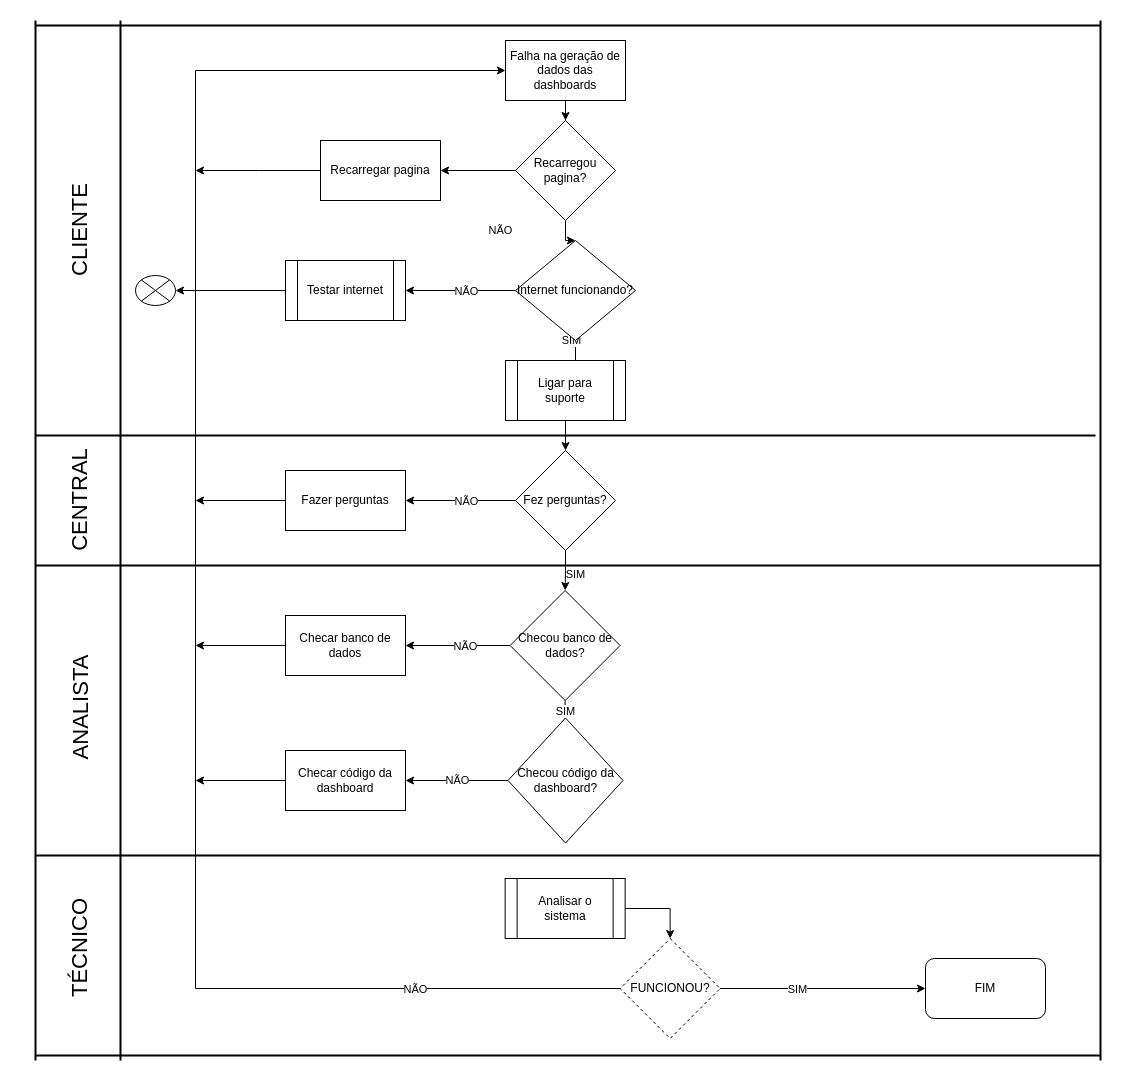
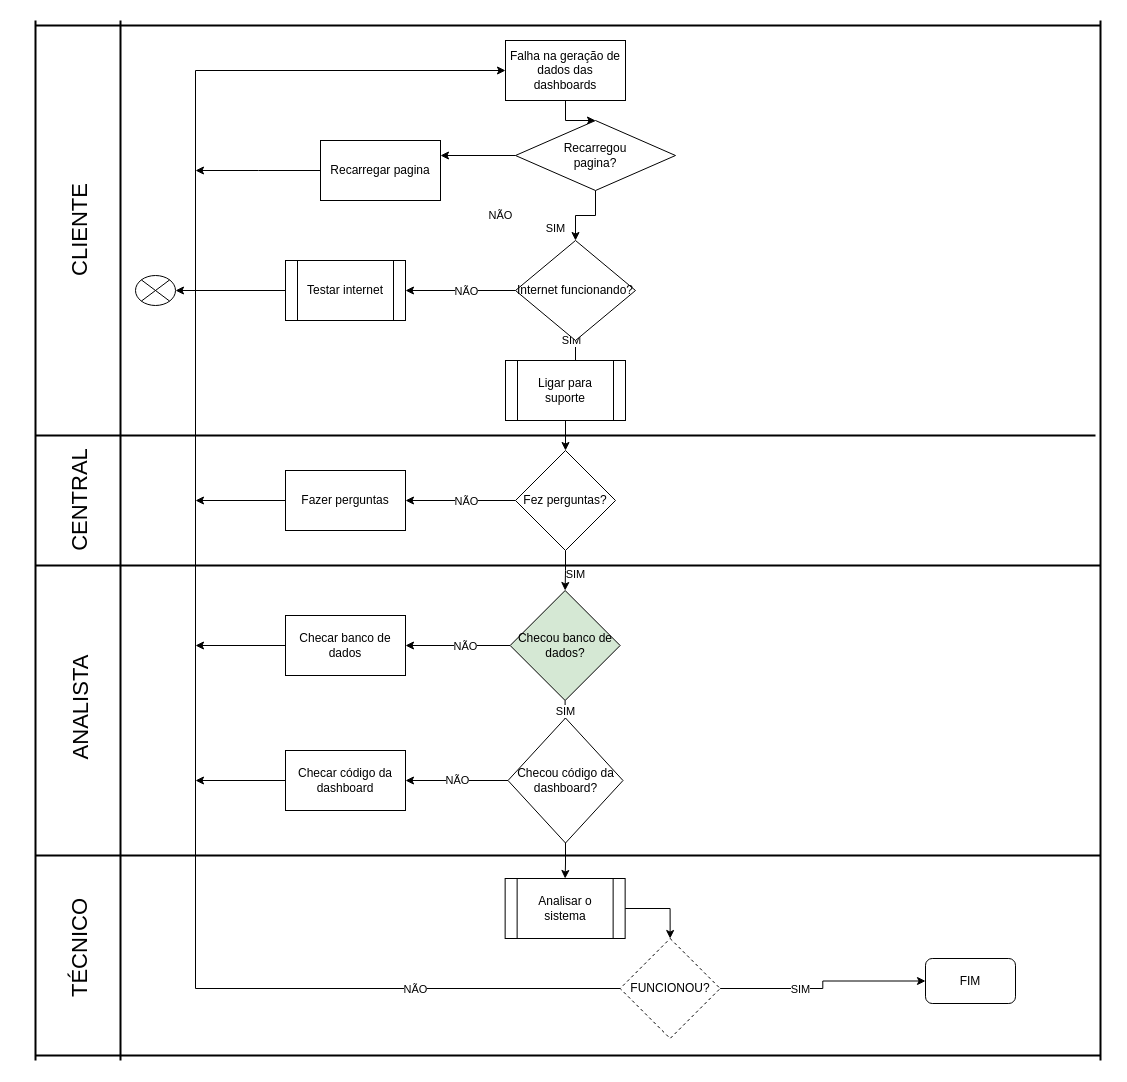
  <mxCell id="0" />
  <mxCell id="1" parent="0" />
  <mxCell id="2" style="edgeStyle=orthogonalEdgeStyle;rounded=0;orthogonalLoop=1;jettySize=auto;html=1;entryX=0.5;entryY=0;entryDx=0;entryDy=0;" edge="1" parent="1" source="3" target="6"><mxGeometry relative="1" as="geometry"><mxPoint x="565" y="150" as="targetPoint" /></mxGeometry></mxCell>
  <mxCell id="3" value="&lt;font style=&quot;vertical-align: inherit&quot;&gt;&lt;font style=&quot;vertical-align: inherit&quot;&gt;&lt;font style=&quot;vertical-align: inherit&quot;&gt;&lt;font style=&quot;vertical-align: inherit&quot;&gt;Falha na geração de dados das dashboards&lt;/font&gt;&lt;/font&gt;&lt;br&gt;&lt;/font&gt;&lt;/font&gt;" style="whiteSpace=wrap;html=1;rounded=0;" vertex="1" parent="1"><mxGeometry x="505" y="40" width="120" height="60" as="geometry" /></mxCell>
  <mxCell id="4" value="NÃO" style="edgeStyle=orthogonalEdgeStyle;rounded=0;orthogonalLoop=1;jettySize=auto;html=1;" edge="1" parent="1" source="6" target="8"><mxGeometry x="1" y="60" relative="1" as="geometry"><Array as="points"><mxPoint x="405" y="170" /></Array><mxPoint x="60" as="offset" /></mxGeometry></mxCell>
  <mxCell id="5" value="SIM" style="edgeStyle=orthogonalEdgeStyle;rounded=0;orthogonalLoop=1;jettySize=auto;html=1;entryX=0.5;entryY=0;entryDx=0;entryDy=0;" edge="1" parent="1" source="6" target="18"><mxGeometry x="0.668" y="-20" relative="1" as="geometry"><mxPoint as="offset" /></mxGeometry></mxCell>
- <mxCell id="6" value="Recarregou&lt;br&gt;pagina?" style="rhombus;whiteSpace=wrap;html=1;" vertex="1" parent="1"><mxGeometry x="515" y="120" width="100" height="100" as="geometry" /></mxCell>
+ <mxCell id="6" value="Recarregou&lt;br&gt;pagina?" style="rhombus;whiteSpace=wrap;html=1;" vertex="1" parent="1"><mxGeometry x="515" y="120" width="160" height="70" as="geometry" /></mxCell>
  <mxCell id="7" style="edgeStyle=orthogonalEdgeStyle;rounded=0;orthogonalLoop=1;jettySize=auto;html=1;" edge="1" parent="1" source="8"><mxGeometry relative="1" as="geometry"><mxPoint x="195" y="170" as="targetPoint" /></mxGeometry></mxCell>
  <mxCell id="8" value="Recarregar pagina" style="rounded=0;whiteSpace=wrap;html=1;" vertex="1" parent="1"><mxGeometry x="320" y="140" width="120" height="60" as="geometry" /></mxCell>
  <mxCell id="9" style="edgeStyle=orthogonalEdgeStyle;rounded=0;orthogonalLoop=1;jettySize=auto;html=1;entryX=0;entryY=0.5;entryDx=0;entryDy=0;" edge="1" parent="1" source="13" target="3"><mxGeometry relative="1" as="geometry"><mxPoint x="789" y="550" as="targetPoint" /><Array as="points"><mxPoint x="195" y="988" /><mxPoint x="195" y="70" /></Array></mxGeometry></mxCell>
  <mxCell id="10" value="NÃO" style="edgeLabel;html=1;align=center;verticalAlign=middle;resizable=0;points=[];" vertex="1" connectable="0" parent="9"><mxGeometry x="-0.444" y="1" relative="1" as="geometry"><mxPoint x="220.97" y="34.76" as="offset" /></mxGeometry></mxCell>
  <mxCell id="11" style="edgeStyle=orthogonalEdgeStyle;rounded=0;orthogonalLoop=1;jettySize=auto;html=1;entryX=0;entryY=0.5;entryDx=0;entryDy=0;" edge="1" parent="1" source="13" target="14"><mxGeometry relative="1" as="geometry" /></mxCell>
  <mxCell id="12" value="SIM" style="edgeLabel;html=1;align=center;verticalAlign=middle;resizable=0;points=[];" vertex="1" connectable="0" parent="11"><mxGeometry x="-0.306" y="1" relative="1" as="geometry"><mxPoint x="6.29" y="1" as="offset" /></mxGeometry></mxCell>
  <mxCell id="13" value="FUNCIONOU?" style="rhombus;whiteSpace=wrap;html=1;dashed=1;" vertex="1" parent="1"><mxGeometry x="619.64" y="938" width="100" height="100" as="geometry" /></mxCell>
- <mxCell id="14" value="FIM" style="rounded=1;whiteSpace=wrap;html=1;" vertex="1" parent="1"><mxGeometry x="925" y="958" width="120" height="60" as="geometry" /></mxCell>
+ <mxCell id="14" value="FIM" style="rounded=1;whiteSpace=wrap;html=1;" vertex="1" parent="1"><mxGeometry x="925" y="958" width="90" height="45" as="geometry" /></mxCell>
  <mxCell id="15" style="edgeStyle=orthogonalEdgeStyle;rounded=0;orthogonalLoop=1;jettySize=auto;html=1;entryX=1;entryY=0.5;entryDx=0;entryDy=0;" edge="1" parent="1" source="18" target="20"><mxGeometry relative="1" as="geometry"><mxPoint x="435" y="310" as="targetPoint" /></mxGeometry></mxCell>
  <mxCell id="16" value="NÃO" style="edgeLabel;html=1;align=center;verticalAlign=middle;resizable=0;points=[];" vertex="1" connectable="0" parent="15"><mxGeometry x="0.182" relative="1" as="geometry"><mxPoint x="15" as="offset" /></mxGeometry></mxCell>
  <mxCell id="17" value="SIM" style="edgeStyle=orthogonalEdgeStyle;rounded=0;orthogonalLoop=1;jettySize=auto;html=1;entryX=0.5;entryY=0;entryDx=0;entryDy=0;" edge="1" parent="1" source="18"><mxGeometry x="0.2" y="-20" relative="1" as="geometry"><mxPoint x="565" y="370" as="targetPoint" /><mxPoint as="offset" /></mxGeometry></mxCell>
  <mxCell id="18" value="Internet funcionando?" style="rhombus;whiteSpace=wrap;html=1;" vertex="1" parent="1"><mxGeometry x="515" y="240" width="120" height="100" as="geometry" /></mxCell>
  <mxCell id="19" style="edgeStyle=orthogonalEdgeStyle;rounded=0;orthogonalLoop=1;jettySize=auto;html=1;" edge="1" parent="1" source="20" target="21"><mxGeometry relative="1" as="geometry" /></mxCell>
  <mxCell id="20" value="Testar internet" style="shape=process;whiteSpace=wrap;html=1;backgroundOutline=1;" vertex="1" parent="1"><mxGeometry x="285" y="260" width="120" height="60" as="geometry" /></mxCell>
  <mxCell id="21" value="" style="shape=sumEllipse;perimeter=ellipsePerimeter;whiteSpace=wrap;html=1;backgroundOutline=1;" vertex="1" parent="1"><mxGeometry x="135" y="275" width="40" height="30" as="geometry" /></mxCell>
  <mxCell id="22" style="edgeStyle=orthogonalEdgeStyle;rounded=0;orthogonalLoop=1;jettySize=auto;html=1;entryX=1;entryY=0.5;entryDx=0;entryDy=0;" edge="1" parent="1" source="25" target="30"><mxGeometry relative="1" as="geometry"><mxPoint x="425" y="520" as="targetPoint" /></mxGeometry></mxCell>
  <mxCell id="23" value="NÃO" style="edgeLabel;html=1;align=center;verticalAlign=middle;resizable=0;points=[];" vertex="1" connectable="0" parent="22"><mxGeometry x="0.33" y="-3" relative="1" as="geometry"><mxPoint x="23.33" y="3" as="offset" /></mxGeometry></mxCell>
  <mxCell id="24" value="SIM" style="edgeStyle=orthogonalEdgeStyle;rounded=0;orthogonalLoop=1;jettySize=auto;html=1;entryX=0.5;entryY=0;entryDx=0;entryDy=0;" edge="1" parent="1" source="25" target="35"><mxGeometry x="0.2" y="10" relative="1" as="geometry"><mxPoint as="offset" /></mxGeometry></mxCell>
  <mxCell id="25" value="Fez perguntas?" style="rhombus;whiteSpace=wrap;html=1;" vertex="1" parent="1"><mxGeometry x="515" y="450" width="100" height="100" as="geometry" /></mxCell>
  <mxCell id="26" value="" style="line;strokeWidth=2;html=1;" vertex="1" parent="1"><mxGeometry x="35" y="430" width="1060" height="10" as="geometry" /></mxCell>
  <mxCell id="27" style="edgeStyle=orthogonalEdgeStyle;rounded=0;orthogonalLoop=1;jettySize=auto;html=1;" edge="1" parent="1" source="28" target="25"><mxGeometry relative="1" as="geometry" /></mxCell>
  <mxCell id="28" value="Ligar para suporte" style="shape=process;whiteSpace=wrap;html=1;backgroundOutline=1;" vertex="1" parent="1"><mxGeometry x="505" y="360" width="120" height="60" as="geometry" /></mxCell>
  <mxCell id="29" style="edgeStyle=orthogonalEdgeStyle;rounded=0;orthogonalLoop=1;jettySize=auto;html=1;" edge="1" parent="1" source="30"><mxGeometry relative="1" as="geometry"><mxPoint x="195" y="500" as="targetPoint" /></mxGeometry></mxCell>
  <mxCell id="30" value="Fazer perguntas" style="rounded=0;whiteSpace=wrap;html=1;" vertex="1" parent="1"><mxGeometry x="285" y="470" width="120" height="60" as="geometry" /></mxCell>
  <mxCell id="31" value="" style="line;strokeWidth=2;html=1;" vertex="1" parent="1"><mxGeometry x="35" y="560" width="1065" height="10" as="geometry" /></mxCell>
  <mxCell id="32" style="edgeStyle=orthogonalEdgeStyle;rounded=0;orthogonalLoop=1;jettySize=auto;html=1;" edge="1" parent="1" source="35" target="42"><mxGeometry relative="1" as="geometry" /></mxCell>
  <mxCell id="33" value="NÃO" style="edgeLabel;html=1;align=center;verticalAlign=middle;resizable=0;points=[];" vertex="1" connectable="0" parent="32"><mxGeometry x="-0.14" relative="1" as="geometry"><mxPoint as="offset" /></mxGeometry></mxCell>
  <mxCell id="34" value="SIM" style="edgeStyle=orthogonalEdgeStyle;rounded=0;orthogonalLoop=1;jettySize=auto;html=1;entryX=0.5;entryY=0;entryDx=0;entryDy=0;" edge="1" parent="1" source="35" target="38"><mxGeometry relative="1" as="geometry" /></mxCell>
- <mxCell id="35" value="Checou banco de dados?" style="rhombus;whiteSpace=wrap;html=1;" vertex="1" parent="1"><mxGeometry x="509.64" y="590" width="110" height="110" as="geometry" /></mxCell>
+ <mxCell id="35" value="Checou banco de dados?" style="rhombus;whiteSpace=wrap;html=1;fillColor=#d5e8d4;" vertex="1" parent="1"><mxGeometry x="509.64" y="590" width="110" height="110" as="geometry" /></mxCell>
  <mxCell id="36" value="NÃO" style="edgeStyle=orthogonalEdgeStyle;rounded=0;orthogonalLoop=1;jettySize=auto;html=1;entryX=1;entryY=0.5;entryDx=0;entryDy=0;" edge="1" parent="1" source="38" target="40"><mxGeometry relative="1" as="geometry"><mxPoint x="415" y="795" as="targetPoint" /></mxGeometry></mxCell>
+ <mxCell id="37" style="edgeStyle=orthogonalEdgeStyle;rounded=0;orthogonalLoop=1;jettySize=auto;html=1;entryX=0.5;entryY=0;entryDx=0;entryDy=0;" edge="1" parent="1" source="38" target="45"><mxGeometry relative="1" as="geometry"><mxPoint x="565" y="870" as="targetPoint" /></mxGeometry></mxCell>
  <mxCell id="38" value="Checou código da dashboard?" style="rhombus;whiteSpace=wrap;html=1;" vertex="1" parent="1"><mxGeometry x="507.5" y="717.5" width="115" height="125" as="geometry" /></mxCell>
  <mxCell id="39" style="edgeStyle=orthogonalEdgeStyle;rounded=0;orthogonalLoop=1;jettySize=auto;html=1;" edge="1" parent="1" source="40"><mxGeometry relative="1" as="geometry"><mxPoint x="195" y="780" as="targetPoint" /></mxGeometry></mxCell>
  <mxCell id="40" value="Checar código da dashboard" style="rounded=0;whiteSpace=wrap;html=1;" vertex="1" parent="1"><mxGeometry x="285" y="750" width="120" height="60" as="geometry" /></mxCell>
  <mxCell id="41" style="edgeStyle=orthogonalEdgeStyle;rounded=0;orthogonalLoop=1;jettySize=auto;html=1;" edge="1" parent="1" source="42"><mxGeometry relative="1" as="geometry"><mxPoint x="195" y="645" as="targetPoint" /></mxGeometry></mxCell>
  <mxCell id="42" value="Checar banco de dados" style="rounded=0;whiteSpace=wrap;html=1;" vertex="1" parent="1"><mxGeometry x="285" y="615" width="120" height="60" as="geometry" /></mxCell>
  <mxCell id="43" value="" style="line;strokeWidth=2;html=1;" vertex="1" parent="1"><mxGeometry x="35" y="850" width="1065" height="10" as="geometry" /></mxCell>
  <mxCell id="44" style="edgeStyle=orthogonalEdgeStyle;rounded=0;orthogonalLoop=1;jettySize=auto;html=1;entryX=0.5;entryY=0;entryDx=0;entryDy=0;exitX=1;exitY=0.5;exitDx=0;exitDy=0;" edge="1" parent="1" source="45" target="13"><mxGeometry relative="1" as="geometry"><Array as="points"><mxPoint x="670" y="908" /></Array></mxGeometry></mxCell>
  <mxCell id="45" value="Analisar o sistema" style="shape=process;whiteSpace=wrap;html=1;backgroundOutline=1;" vertex="1" parent="1"><mxGeometry x="504.64" y="878" width="120" height="60" as="geometry" /></mxCell>
  <mxCell id="46" value="" style="line;strokeWidth=2;direction=south;html=1;" vertex="1" parent="1"><mxGeometry x="30" y="20" width="10" height="1040" as="geometry" /></mxCell>
  <mxCell id="47" value="" style="line;strokeWidth=2;html=1;" vertex="1" parent="1"><mxGeometry x="35" y="1050" width="1065" height="10" as="geometry" /></mxCell>
  <mxCell id="48" value="" style="line;strokeWidth=2;direction=south;html=1;" vertex="1" parent="1"><mxGeometry x="1095" y="20" width="10" height="1040" as="geometry" /></mxCell>
  <mxCell id="49" value="" style="line;strokeWidth=2;html=1;" vertex="1" parent="1"><mxGeometry x="35" y="20" width="1065" height="10" as="geometry" /></mxCell>
  <mxCell id="50" value="" style="line;strokeWidth=2;direction=south;html=1;" vertex="1" parent="1"><mxGeometry x="115" y="20" width="10" height="1040" as="geometry" /></mxCell>
  <mxCell id="51" value="&lt;font style=&quot;font-size: 22px&quot;&gt;CLIENTE&lt;/font&gt;" style="text;html=1;align=center;verticalAlign=middle;resizable=0;points=[];autosize=1;rotation=-90;" vertex="1" parent="1"><mxGeometry x="25" y="220" width="110" height="20" as="geometry" /></mxCell>
  <mxCell id="52" value="&lt;font style=&quot;font-size: 22px&quot;&gt;CENTRAL&lt;/font&gt;" style="text;html=1;align=center;verticalAlign=middle;resizable=0;points=[];autosize=1;rotation=-90;" vertex="1" parent="1"><mxGeometry x="20" y="490" width="120" height="20" as="geometry" /></mxCell>
  <mxCell id="53" value="&lt;font style=&quot;font-size: 22px&quot;&gt;ANALISTA&lt;/font&gt;" style="text;html=1;align=center;verticalAlign=middle;resizable=0;points=[];autosize=1;rotation=-90;" vertex="1" parent="1"><mxGeometry x="20" y="697.5" width="120" height="20" as="geometry" /></mxCell>
  <mxCell id="54" value="&lt;span style=&quot;font-size: 22px&quot;&gt;TÉCNICO&lt;/span&gt;" style="text;html=1;align=center;verticalAlign=middle;resizable=0;points=[];autosize=1;rotation=-90;" vertex="1" parent="1"><mxGeometry x="20" y="938" width="120" height="20" as="geometry" /></mxCell>
